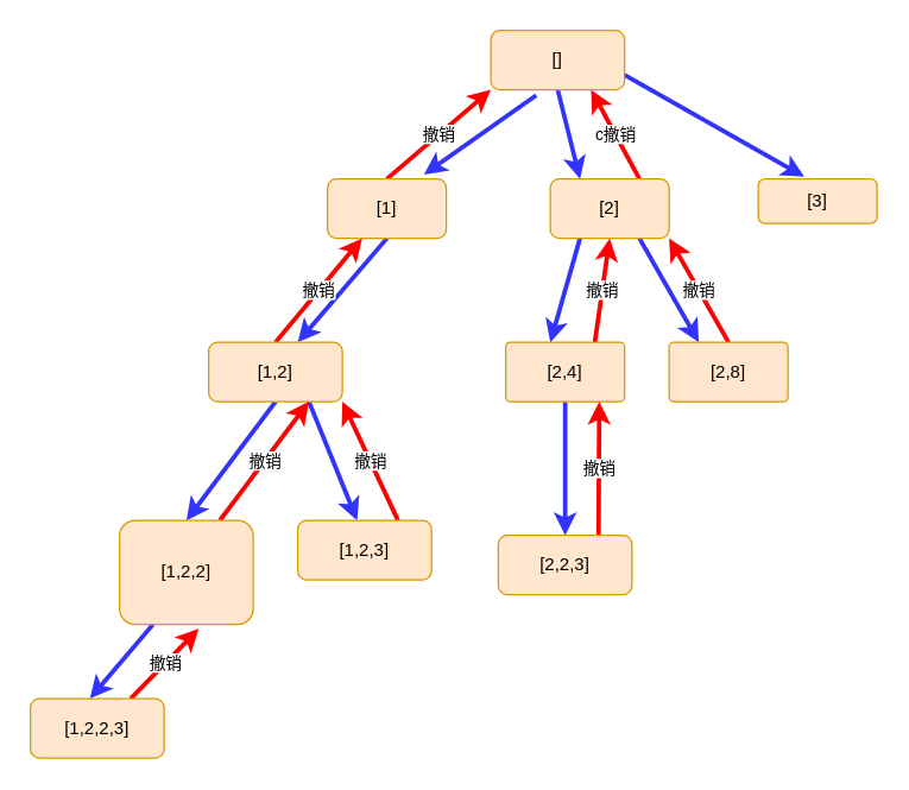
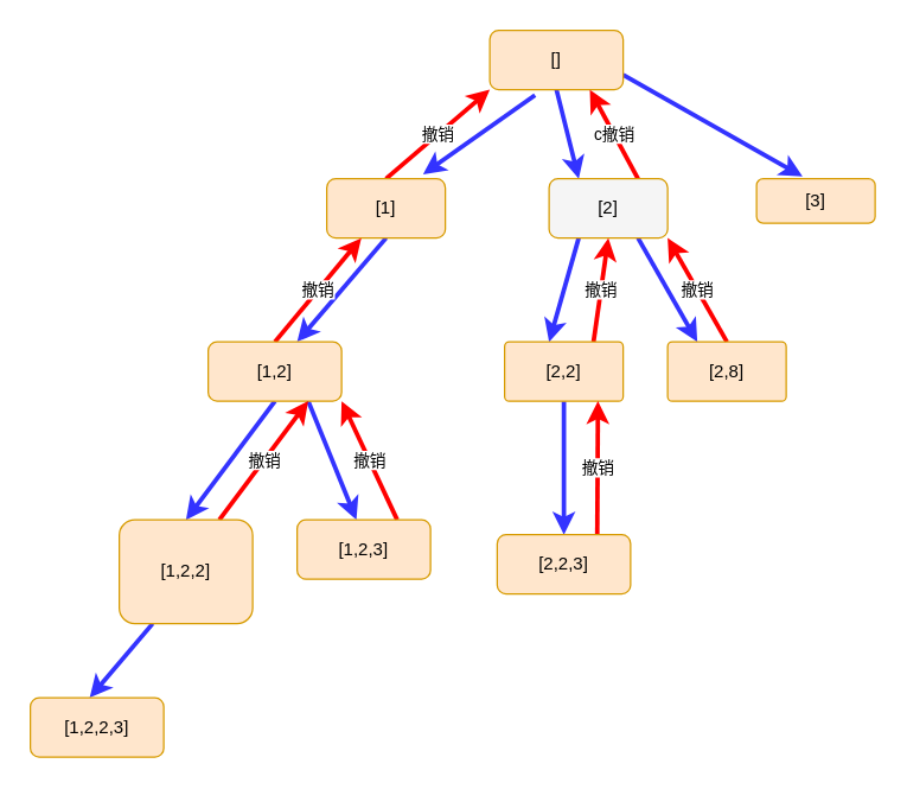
  <mxCell id="0" />
  <mxCell id="1" parent="0" />
  <mxCell id="2" style="edgeStyle=none;rounded=0;orthogonalLoop=1;jettySize=auto;html=1;exitX=0.339;exitY=1.092;exitDx=0;exitDy=0;strokeColor=#3333FF;strokeWidth=3;exitPerimeter=0;" edge="1" parent="1" source="5"><mxGeometry relative="1" as="geometry"><mxPoint x="285" y="117" as="targetPoint" /><Array as="points"><mxPoint x="285" y="117" /></Array></mxGeometry></mxCell>
  <mxCell id="3" style="edgeStyle=none;rounded=0;orthogonalLoop=1;jettySize=auto;html=1;exitX=0.5;exitY=1;exitDx=0;exitDy=0;strokeWidth=3;strokeColor=#3333FF;" edge="1" parent="1" source="5"><mxGeometry relative="1" as="geometry"><mxPoint x="390" y="120" as="targetPoint" /></mxGeometry></mxCell>
  <mxCell id="4" style="edgeStyle=none;rounded=0;orthogonalLoop=1;jettySize=auto;html=1;exitX=1;exitY=0.75;exitDx=0;exitDy=0;strokeWidth=3;strokeColor=#3333FF;entryX=0.388;entryY=-0.05;entryDx=0;entryDy=0;entryPerimeter=0;" edge="1" parent="1" source="5" target="31"><mxGeometry relative="1" as="geometry"><mxPoint x="520" y="110" as="targetPoint" /></mxGeometry></mxCell>
  <mxCell id="5" value="[]" style="rounded=1;whiteSpace=wrap;html=1;fillColor=#ffe6cc;strokeColor=#d79b00;" vertex="1" parent="1"><mxGeometry x="330" y="20" width="90" height="40" as="geometry" /></mxCell>
  <mxCell id="6" style="edgeStyle=none;rounded=0;orthogonalLoop=1;jettySize=auto;html=1;exitX=0.5;exitY=1;exitDx=0;exitDy=0;strokeColor=#3333FF;strokeWidth=3;" edge="1" parent="1" source="8"><mxGeometry relative="1" as="geometry"><mxPoint x="200" y="230" as="targetPoint" /></mxGeometry></mxCell>
  <mxCell id="7" value="撤销" style="edgeStyle=none;rounded=0;orthogonalLoop=1;jettySize=auto;html=1;exitX=0.5;exitY=0;exitDx=0;exitDy=0;entryX=0;entryY=1;entryDx=0;entryDy=0;strokeColor=#FF0000;strokeWidth=3;" edge="1" parent="1" source="8" target="5"><mxGeometry relative="1" as="geometry" /></mxCell>
  <mxCell id="8" value="[1]" style="rounded=1;whiteSpace=wrap;html=1;fillColor=#ffe6cc;strokeColor=#d79b00;" vertex="1" parent="1"><mxGeometry x="220" y="120" width="80" height="40" as="geometry" /></mxCell>
  <mxCell id="9" style="edgeStyle=none;rounded=0;orthogonalLoop=1;jettySize=auto;html=1;exitX=0.5;exitY=1;exitDx=0;exitDy=0;strokeColor=#3333FF;strokeWidth=3;entryX=0.5;entryY=0;entryDx=0;entryDy=0;" edge="1" parent="1" source="12" target="15"><mxGeometry relative="1" as="geometry"><mxPoint x="120" y="360" as="targetPoint" /></mxGeometry></mxCell>
  <mxCell id="10" style="edgeStyle=none;rounded=0;orthogonalLoop=1;jettySize=auto;html=1;exitX=0.75;exitY=1;exitDx=0;exitDy=0;strokeWidth=3;strokeColor=#3333FF;" edge="1" parent="1" source="12"><mxGeometry relative="1" as="geometry"><mxPoint x="240" y="350" as="targetPoint" /></mxGeometry></mxCell>
  <mxCell id="11" value="撤销" style="edgeStyle=none;rounded=0;orthogonalLoop=1;jettySize=auto;html=1;exitX=0.5;exitY=0;exitDx=0;exitDy=0;strokeColor=#FF0000;strokeWidth=3;" edge="1" parent="1" source="12" target="8"><mxGeometry relative="1" as="geometry"><Array as="points" /></mxGeometry></mxCell>
  <mxCell id="12" value="[1,2]" style="rounded=1;whiteSpace=wrap;html=1;fillColor=#ffe6cc;strokeColor=#d79b00;" vertex="1" parent="1"><mxGeometry x="140" y="230" width="90" height="40" as="geometry" /></mxCell>
  <mxCell id="13" style="edgeStyle=none;rounded=0;orthogonalLoop=1;jettySize=auto;html=1;exitX=0.25;exitY=1;exitDx=0;exitDy=0;strokeColor=#3333FF;strokeWidth=3;" edge="1" parent="1" source="15"><mxGeometry relative="1" as="geometry"><mxPoint x="60" y="470" as="targetPoint" /></mxGeometry></mxCell>
  <mxCell id="14" value="撤销" style="edgeStyle=none;rounded=0;orthogonalLoop=1;jettySize=auto;html=1;exitX=0.75;exitY=0;exitDx=0;exitDy=0;entryX=0.75;entryY=1;entryDx=0;entryDy=0;strokeColor=#FF0000;strokeWidth=3;" edge="1" parent="1" source="15" target="12"><mxGeometry relative="1" as="geometry" /></mxCell>
  <mxCell id="15" value="[1,2,2]" style="rounded=1;whiteSpace=wrap;html=1;fillColor=#ffe6cc;strokeColor=#d79b00;" vertex="1" parent="1"><mxGeometry x="80" y="350" width="90" height="70" as="geometry" /></mxCell>
- <mxCell id="16" value="撤销" style="edgeStyle=none;rounded=0;orthogonalLoop=1;jettySize=auto;html=1;exitX=0.75;exitY=0;exitDx=0;exitDy=0;entryX=0.593;entryY=1.042;entryDx=0;entryDy=0;entryPerimeter=0;strokeWidth=3;strokeColor=#FF0000;" edge="1" parent="1" source="17" target="15"><mxGeometry relative="1" as="geometry" /></mxCell>
  <mxCell id="17" value="[1,2,2,3]" style="rounded=1;whiteSpace=wrap;html=1;fillColor=#ffe6cc;strokeColor=#d79b00;" vertex="1" parent="1"><mxGeometry x="20" y="470" width="90" height="40" as="geometry" /></mxCell>
  <mxCell id="18" value="撤销" style="edgeStyle=none;rounded=0;orthogonalLoop=1;jettySize=auto;html=1;exitX=0.75;exitY=0;exitDx=0;exitDy=0;entryX=1;entryY=1;entryDx=0;entryDy=0;strokeWidth=3;strokeColor=#FF0000;" edge="1" parent="1" source="19" target="12"><mxGeometry relative="1" as="geometry" /></mxCell>
  <mxCell id="19" value="[1,2,3]" style="rounded=1;whiteSpace=wrap;html=1;fillColor=#ffe6cc;strokeColor=#d79b00;" vertex="1" parent="1"><mxGeometry x="200" y="350" width="90" height="40" as="geometry" /></mxCell>
  <mxCell id="20" style="edgeStyle=none;rounded=0;orthogonalLoop=1;jettySize=auto;html=1;exitX=0.25;exitY=1;exitDx=0;exitDy=0;strokeColor=#3333FF;strokeWidth=3;" edge="1" parent="1" source="23"><mxGeometry relative="1" as="geometry"><mxPoint x="370" y="230" as="targetPoint" /></mxGeometry></mxCell>
  <mxCell id="21" style="edgeStyle=none;rounded=0;orthogonalLoop=1;jettySize=auto;html=1;exitX=0.75;exitY=1;exitDx=0;exitDy=0;strokeWidth=3;strokeColor=#3333FF;" edge="1" parent="1" source="23"><mxGeometry relative="1" as="geometry"><mxPoint x="470" y="230" as="targetPoint" /></mxGeometry></mxCell>
  <mxCell id="22" value="c撤销" style="edgeStyle=none;rounded=0;orthogonalLoop=1;jettySize=auto;html=1;exitX=0.75;exitY=0;exitDx=0;exitDy=0;entryX=0.75;entryY=1;entryDx=0;entryDy=0;strokeColor=#FF0000;strokeWidth=3;" edge="1" parent="1" source="23" target="5"><mxGeometry relative="1" as="geometry" /></mxCell>
- <mxCell id="23" value="[2]" style="rounded=1;whiteSpace=wrap;html=1;fillColor=#ffe6cc;strokeColor=#d79b00;" vertex="1" parent="1"><mxGeometry x="370" y="120" width="80" height="40" as="geometry" /></mxCell>
+ <mxCell id="23" value="[2]" style="rounded=1;whiteSpace=wrap;html=1;fillColor=#f5f5f5;strokeColor=#d79b00;" vertex="1" parent="1"><mxGeometry x="370" y="120" width="80" height="40" as="geometry" /></mxCell>
  <mxCell id="24" style="edgeStyle=none;rounded=0;orthogonalLoop=1;jettySize=auto;html=1;exitX=0.5;exitY=1;exitDx=0;exitDy=0;strokeColor=#3333FF;strokeWidth=3;entryX=0.5;entryY=0;entryDx=0;entryDy=0;" edge="1" parent="1" source="26" target="28"><mxGeometry relative="1" as="geometry"><mxPoint x="380" y="340" as="targetPoint" /></mxGeometry></mxCell>
  <mxCell id="25" value="撤销" style="edgeStyle=none;rounded=0;orthogonalLoop=1;jettySize=auto;html=1;exitX=0.75;exitY=0;exitDx=0;exitDy=0;entryX=0.5;entryY=1;entryDx=0;entryDy=0;strokeColor=#FF0000;strokeWidth=3;" edge="1" parent="1" source="26" target="23"><mxGeometry relative="1" as="geometry" /></mxCell>
- <mxCell id="26" value="[2,4]" style="rounded=1;whiteSpace=wrap;html=1;fillColor=#ffe6cc;strokeColor=#d79b00;arcSize=8;" vertex="1" parent="1"><mxGeometry x="340" y="230" width="80" height="40" as="geometry" /></mxCell>
+ <mxCell id="26" value="[2,2]" style="rounded=1;whiteSpace=wrap;html=1;fillColor=#ffe6cc;strokeColor=#d79b00;arcSize=8;" vertex="1" parent="1"><mxGeometry x="340" y="230" width="80" height="40" as="geometry" /></mxCell>
  <mxCell id="27" value="撤销" style="edgeStyle=none;rounded=0;orthogonalLoop=1;jettySize=auto;html=1;exitX=0.75;exitY=0;exitDx=0;exitDy=0;strokeWidth=3;strokeColor=#FF0000;" edge="1" parent="1" source="28"><mxGeometry relative="1" as="geometry"><mxPoint x="403" y="270" as="targetPoint" /></mxGeometry></mxCell>
  <mxCell id="28" value="[2,2,3]" style="rounded=1;whiteSpace=wrap;html=1;fillColor=#ffe6cc;strokeColor=#d79b00;" vertex="1" parent="1"><mxGeometry x="335" y="360" width="90" height="40" as="geometry" /></mxCell>
  <mxCell id="29" value="撤销" style="edgeStyle=none;rounded=0;orthogonalLoop=1;jettySize=auto;html=1;exitX=0.5;exitY=0;exitDx=0;exitDy=0;entryX=1;entryY=1;entryDx=0;entryDy=0;strokeWidth=3;strokeColor=#FF0000;" edge="1" parent="1" source="30" target="23"><mxGeometry relative="1" as="geometry" /></mxCell>
  <mxCell id="30" value="[2,8]" style="rounded=1;whiteSpace=wrap;html=1;fillColor=#ffe6cc;strokeColor=#d79b00;arcSize=8;" vertex="1" parent="1"><mxGeometry x="450" y="230" width="80" height="40" as="geometry" /></mxCell>
  <mxCell id="31" value="[3]" style="rounded=1;whiteSpace=wrap;html=1;fillColor=#ffe6cc;strokeColor=#d79b00;" vertex="1" parent="1"><mxGeometry x="510" y="120" width="80" height="30" as="geometry" /></mxCell>
